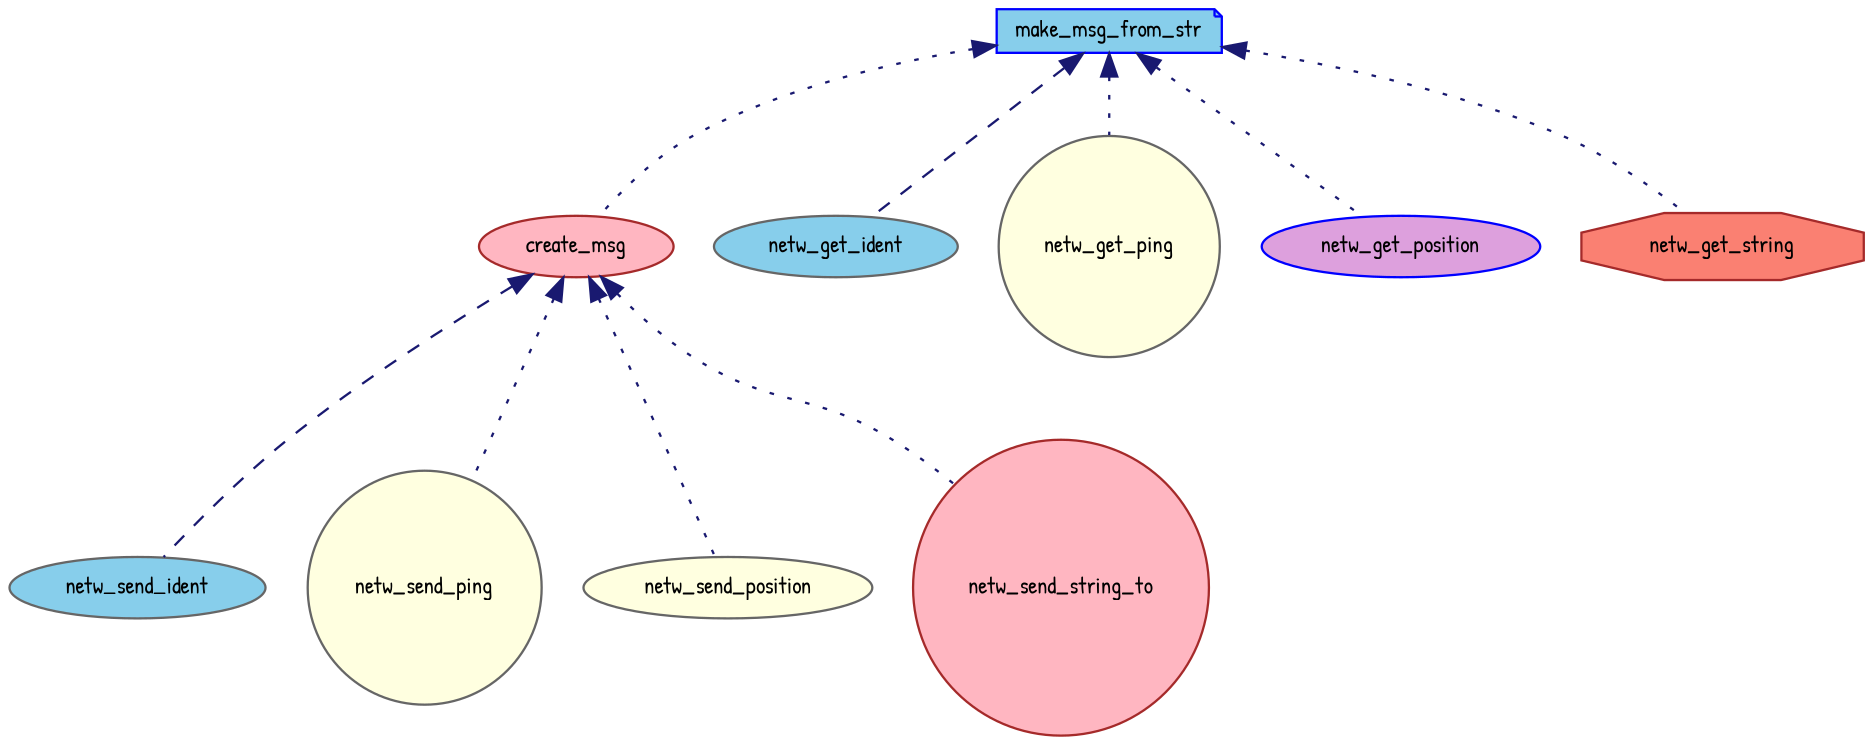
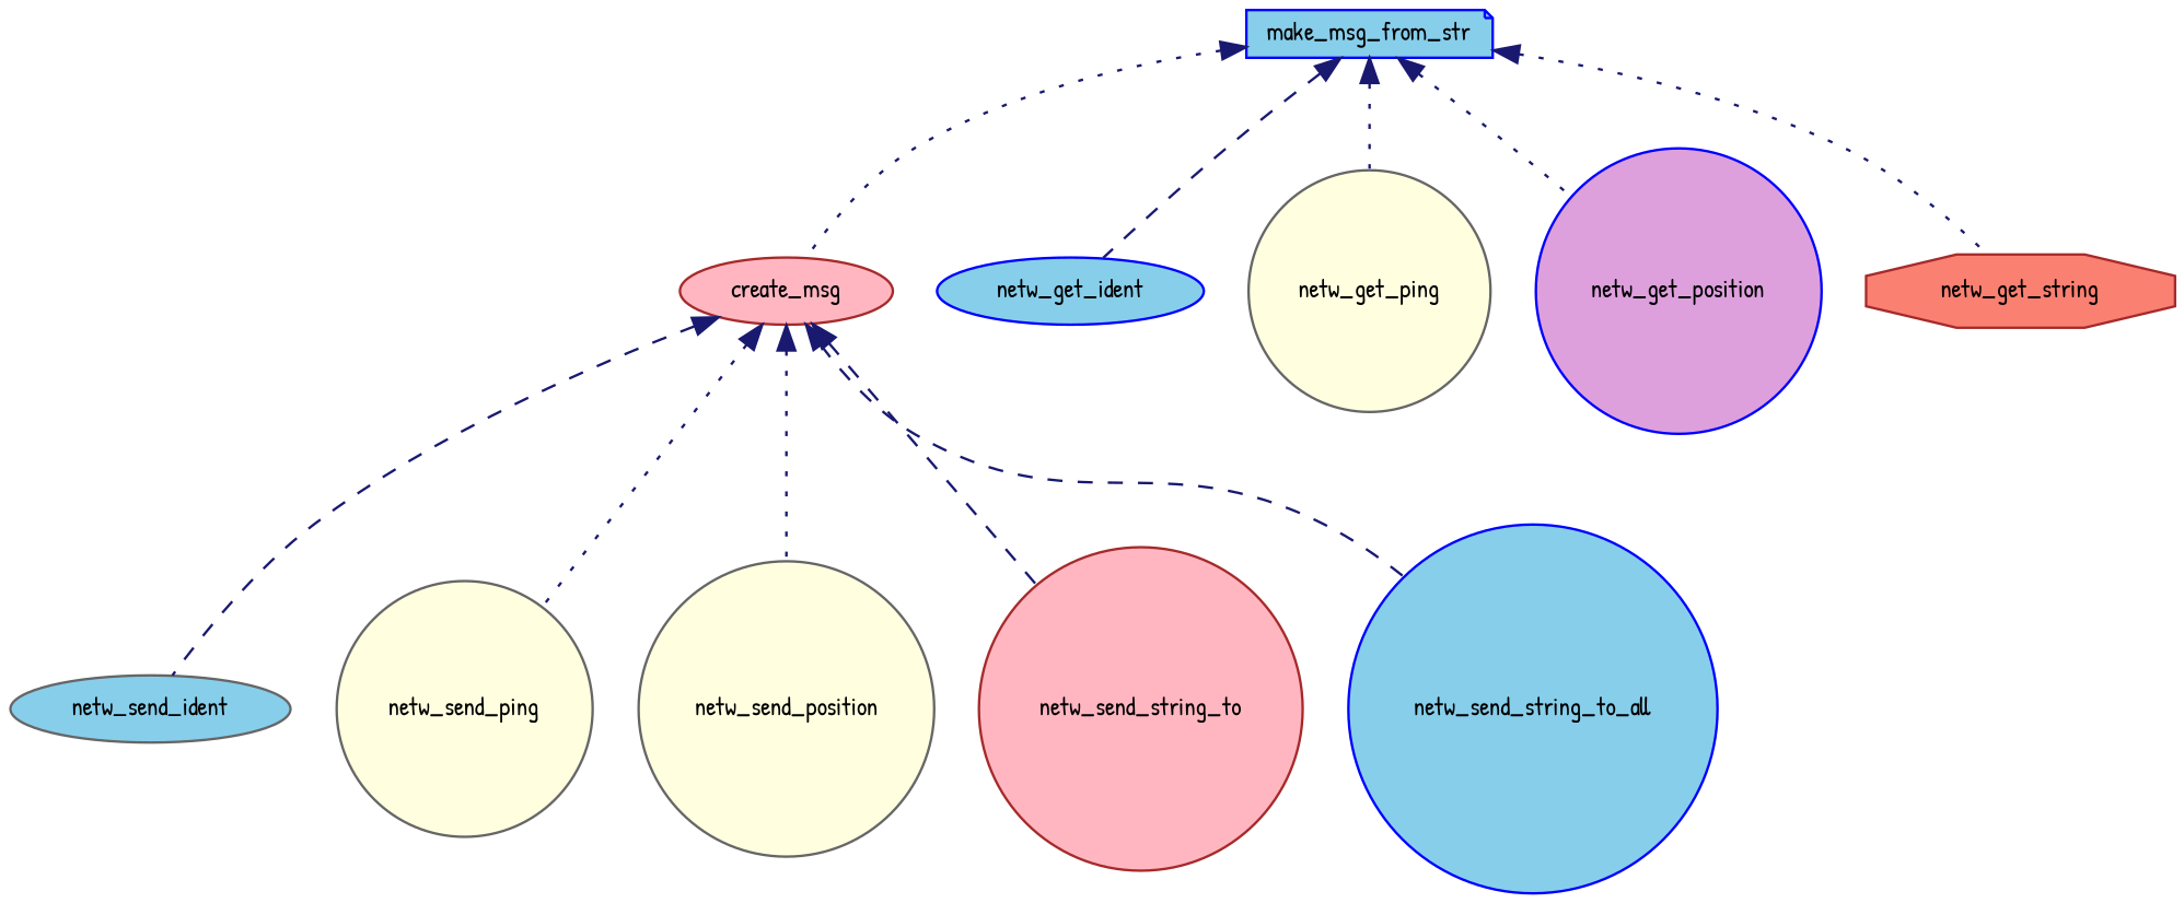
  digraph {
    fontname="Patrick Hand"
    rankdir=TB
    node [color=gray40 fillcolor=skyblue fontname="Patrick Hand" fontsize=10 shape=ellipse style=filled]
    edge [color=midnightblue dir=back fontname="Patrick Hand" fontsize=10 labelfontname=Helvetica labelfontsize=10 style=dotted]
    n1 [color=brown fillcolor=lightpink fontcolor=black height=0.2 label=create_msg width=0.4]
    n2 [height=0.2 label=netw_send_ident width=0.4]
    n3 [fillcolor=lightyellow height=0.2 label=netw_send_ping shape=circle width=0.4]
-   n4 [fillcolor=lightyellow height=0.2 label=netw_send_position width=0.4]
+   n4 [fillcolor=lightyellow height=0.2 label=netw_send_position shape=circle width=0.4]
    n5 [color=brown fillcolor=lightpink height=0.2 label=netw_send_string_to shape=circle width=0.4]
+   n6 [color=blue height=0.2 label=netw_send_string_to_all shape=circle width=0.4]
    n7 [color=blue height=0.2 label=make_msg_from_str shape=note width=0.4]
-   n8 [height=0.2 label=netw_get_ident width=0.4]
+   n8 [color=blue height=0.2 label=netw_get_ident width=0.4]
    n9 [fillcolor=lightyellow height=0.2 label=netw_get_ping shape=circle width=0.4]
-   n10 [color=blue fillcolor=plum height=0.2 label=netw_get_position width=0.4]
+   n10 [color=blue fillcolor=plum height=0.2 label=netw_get_position shape=circle width=0.4]
    n11 [color=brown fillcolor=salmon height=0.2 label=netw_get_string shape=octagon width=0.4]
    n1 -> n2 [style=dashed]
    n1 -> n3
    n1 -> n4
-   n1 -> n5
+   n1 -> n5 [style=dashed]
+   n1 -> n6 [style=dashed]
    n7 -> n1
    n7 -> n8 [style=dashed]
    n7 -> n9
    n7 -> n10
    n7 -> n11
  }
